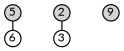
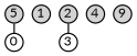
  graph {
    fontname=Lato
    fontsize=12
    nodesep=0.1
    ranksep=0.1
    node [fillcolor=lightgray fixedsize=true fontname=Lato fontsize=10 shape=circle style=filled]
    edge [fontname=Lato]
-   0 [fillcolor=white width=0.2 label=6]
+   0 [fillcolor=white width=0.2]
+   1 [width=0.2]
    3 [fillcolor=white width=0.2]
    2 [width=0.2]
+   4 [width=0.2]
    5 [width=0.2]
    n7 [label=9 width=0.2]
    2 -- 3
    5 -- 0
  }
